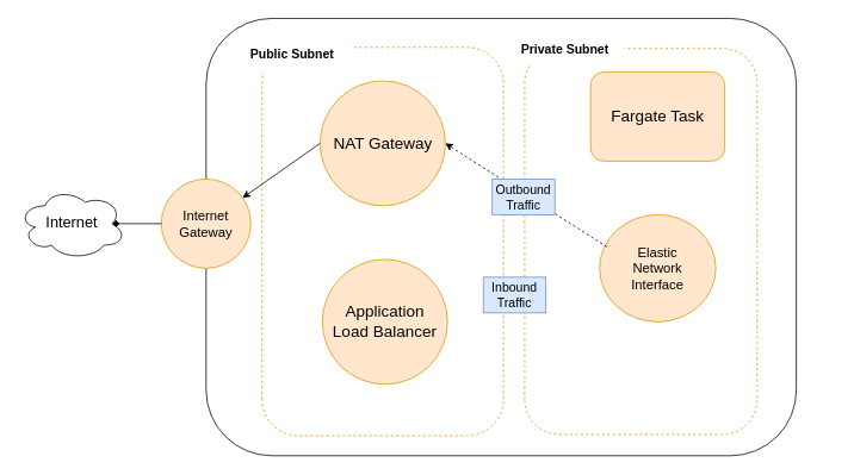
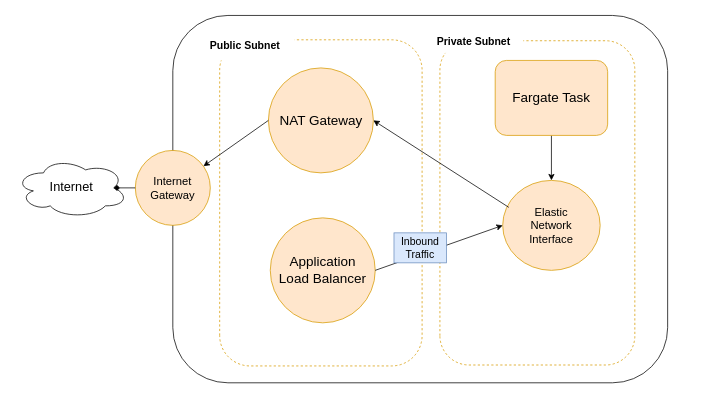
  <mxCell id="0" />
  <mxCell id="1" parent="0" />
  <mxCell id="2" value="" style="rounded=1;whiteSpace=wrap;html=1;" vertex="1" parent="1"><mxGeometry x="230" y="20" width="660" height="490" as="geometry" /></mxCell>
  <mxCell id="3" value="" style="rounded=1;whiteSpace=wrap;html=1;rotation=-90;dashed=1;strokeColor=#d79b00;fillColor=none;" vertex="1" parent="1"><mxGeometry x="210" y="135" width="435" height="270" as="geometry" /></mxCell>
  <mxCell id="4" value="" style="rounded=1;whiteSpace=wrap;html=1;rotation=-90;dashed=1;strokeColor=#d79b00;fillColor=none;" vertex="1" parent="1"><mxGeometry x="500" y="140" width="432.5" height="260" as="geometry" /></mxCell>
+ <mxCell id="5" value="" style="edgeStyle=orthogonalEdgeStyle;rounded=0;orthogonalLoop=1;jettySize=auto;html=1;" edge="1" parent="1" source="6" target="7"><mxGeometry relative="1" as="geometry" /></mxCell>
  <mxCell id="6" value="&lt;font style=&quot;font-size: 18px&quot;&gt;Fargate Task&lt;/font&gt;" style="rounded=1;whiteSpace=wrap;html=1;fillColor=#ffe6cc;strokeColor=#d79b00;" vertex="1" parent="1"><mxGeometry x="660" y="80" width="150" height="100" as="geometry" /></mxCell>
  <mxCell id="7" value="&lt;div style=&quot;font-size: 15px&quot;&gt;&lt;font style=&quot;font-size: 15px&quot;&gt;Elastic&lt;/font&gt;&lt;/div&gt;&lt;div style=&quot;font-size: 15px&quot;&gt;&lt;font style=&quot;font-size: 15px&quot;&gt;Network&lt;/font&gt;&lt;/div&gt;&lt;div style=&quot;font-size: 15px&quot;&gt;&lt;font style=&quot;font-size: 15px&quot;&gt;Interface&lt;br&gt;&lt;/font&gt;&lt;/div&gt;" style="ellipse;whiteSpace=wrap;html=1;rounded=1;strokeColor=#d79b00;fillColor=#ffe6cc;" vertex="1" parent="1"><mxGeometry x="670" y="240" width="130" height="120" as="geometry" /></mxCell>
  <mxCell id="8" value="&lt;font style=&quot;font-size: 14px&quot;&gt;&lt;b&gt;Private Subnet&lt;br&gt;&lt;/b&gt;&lt;/font&gt;" style="text;html=1;align=center;verticalAlign=middle;whiteSpace=wrap;rounded=0;fillColor=#ffffff;" vertex="1" parent="1"><mxGeometry x="565" y="40" width="132.5" height="30" as="geometry" /></mxCell>
  <mxCell id="9" value="&lt;font style=&quot;font-size: 18px&quot;&gt;NAT Gateway&lt;br&gt;&lt;/font&gt;" style="ellipse;whiteSpace=wrap;html=1;aspect=fixed;fillColor=#ffe6cc;strokeColor=#d79b00;" vertex="1" parent="1"><mxGeometry x="357.5" y="90" width="140" height="140" as="geometry" /></mxCell>
  <mxCell id="10" value="&lt;div style=&quot;font-size: 18px&quot;&gt;&lt;font style=&quot;font-size: 18px&quot;&gt;Application&lt;/font&gt;&lt;/div&gt;&lt;div style=&quot;font-size: 18px&quot;&gt;&lt;font style=&quot;font-size: 18px&quot;&gt;Load Balancer&lt;br&gt;&lt;/font&gt;&lt;/div&gt;" style="ellipse;whiteSpace=wrap;html=1;aspect=fixed;fillColor=#ffe6cc;strokeColor=#d79b00;" vertex="1" parent="1"><mxGeometry x="360" y="290" width="140" height="140" as="geometry" /></mxCell>
  <mxCell id="11" value="&lt;font style=&quot;font-size: 14px&quot;&gt;&lt;b&gt;Public Subnet &lt;br&gt;&lt;/b&gt;&lt;/font&gt;" style="text;html=1;align=center;verticalAlign=middle;whiteSpace=wrap;rounded=0;fillColor=#ffffff;" vertex="1" parent="1"><mxGeometry x="260" y="40" width="132.5" height="40" as="geometry" /></mxCell>
- <mxCell id="12" value="" style="endArrow=classic;html=1;exitX=0.063;exitY=0.3;exitDx=0;exitDy=0;exitPerimeter=0;entryX=1;entryY=0.5;entryDx=0;entryDy=0;dashed=1;" edge="1" parent="1" source="7" target="9"><mxGeometry width="50" height="50" relative="1" as="geometry"><mxPoint x="623" y="330" as="sourcePoint" /><mxPoint x="510" y="310" as="targetPoint" /></mxGeometry></mxCell>
+ <mxCell id="12" value="" style="endArrow=classic;html=1;exitX=0.063;exitY=0.3;exitDx=0;exitDy=0;exitPerimeter=0;entryX=1;entryY=0.5;entryDx=0;entryDy=0;" edge="1" parent="1" source="7" target="9"><mxGeometry width="50" height="50" relative="1" as="geometry"><mxPoint x="623" y="330" as="sourcePoint" /><mxPoint x="510" y="310" as="targetPoint" /></mxGeometry></mxCell>
  <mxCell id="13" value="&lt;div style=&quot;font-size: 15px&quot;&gt;&lt;font style=&quot;font-size: 15px&quot;&gt;Internet&lt;/font&gt;&lt;/div&gt;&lt;div style=&quot;font-size: 15px&quot;&gt;&lt;font style=&quot;font-size: 15px&quot;&gt;Gateway&lt;br&gt;&lt;/font&gt;&lt;/div&gt;" style="ellipse;whiteSpace=wrap;html=1;aspect=fixed;fillColor=#ffe6cc;strokeColor=#d79b00;" vertex="1" parent="1"><mxGeometry x="180" y="200" width="100" height="100" as="geometry" /></mxCell>
  <mxCell id="14" value="" style="endArrow=classic;html=1;exitX=0;exitY=0.5;exitDx=0;exitDy=0;" edge="1" parent="1" source="9" target="13"><mxGeometry width="50" height="50" relative="1" as="geometry"><mxPoint x="460" y="360" as="sourcePoint" /><mxPoint x="510" y="310" as="targetPoint" /></mxGeometry></mxCell>
- <mxCell id="16" value="&lt;font style=&quot;font-size: 17px&quot;&gt;Internet&lt;/font&gt;" style="ellipse;shape=cloud;whiteSpace=wrap;html=1;fillColor=#ffffff;" vertex="1" parent="1"><mxGeometry x="20" y="210" width="120" height="80" as="geometry" /></mxCell>
- <mxCell id="17" value="&lt;font style=&quot;font-size: 14px&quot;&gt;Outbound Traffic&lt;/font&gt;" style="text;html=1;align=center;verticalAlign=middle;whiteSpace=wrap;rounded=0;fillColor=#dae8fc;strokeColor=#6c8ebf;" vertex="1" parent="1"><mxGeometry x="550" y="200" width="70" height="40" as="geometry" /></mxCell>
- <mxCell id="18" value="&lt;font style=&quot;font-size: 14px&quot;&gt;Inbound Traffic&lt;/font&gt;" style="text;html=1;align=center;verticalAlign=middle;whiteSpace=wrap;rounded=0;fillColor=#dae8fc;strokeColor=#6c8ebf;" vertex="1" parent="1"><mxGeometry x="540" y="310" width="70" height="40" as="geometry" /></mxCell>
+ <mxCell id="15" value="" style="endArrow=classic;html=1;entryX=0;entryY=0.5;entryDx=0;entryDy=0;exitX=1;exitY=0.5;exitDx=0;exitDy=0;" edge="1" parent="1" source="10" target="7"><mxGeometry width="50" height="50" relative="1" as="geometry"><mxPoint x="460" y="360" as="sourcePoint" /><mxPoint x="510" y="310" as="targetPoint" /></mxGeometry></mxCell>
+ <mxCell id="16" value="&lt;font style=&quot;font-size: 17px&quot;&gt;Internet&lt;/font&gt;" style="ellipse;shape=cloud;whiteSpace=wrap;html=1;fillColor=#ffffff;" vertex="1" parent="1"><mxGeometry x="20" y="210" width="150" height="80" as="geometry" /></mxCell>
+ <mxCell id="18" value="&lt;font style=&quot;font-size: 14px&quot;&gt;Inbound Traffic&lt;/font&gt;" style="text;html=1;align=center;verticalAlign=middle;whiteSpace=wrap;rounded=0;fillColor=#dae8fc;strokeColor=#6c8ebf;" vertex="1" parent="1"><mxGeometry x="525" y="310" width="70" height="40" as="geometry" /></mxCell>
  <mxCell id="19" value="" style="endArrow=diamond;html=1;exitX=0;exitY=0.5;exitDx=0;exitDy=0;entryX=0.875;entryY=0.5;entryDx=0;entryDy=0;entryPerimeter=0;" edge="1" parent="1" source="13" target="16"><mxGeometry width="50" height="50" relative="1" as="geometry"><mxPoint x="460" y="360" as="sourcePoint" /><mxPoint x="510" y="310" as="targetPoint" /></mxGeometry></mxCell>
